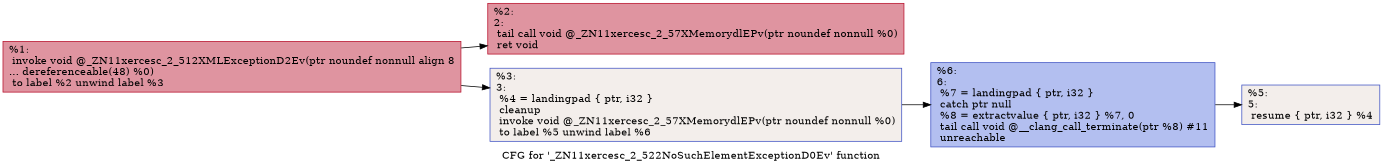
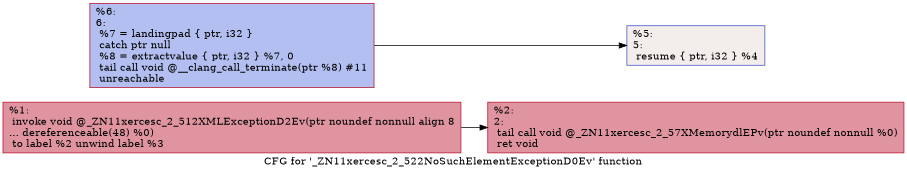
  digraph {
    label="CFG for '_ZN11xercesc_2_522NoSuchElementExceptionD0Ev' function"
    rankdir=LR
    node [color="#3d50c3ff" fillcolor="#b70d2870" shape=record style=filled]
    n1 [color="#b70d28ff" label="{%1:\l  invoke void @_ZN11xercesc_2_512XMLExceptionD2Ev(ptr noundef nonnull align 8\l... dereferenceable(48) %0)\l          to label %2 unwind label %3\l}"]
    n2 [color="#b70d28ff" label="{%2:\l2:                                                \l  tail call void @_ZN11xercesc_2_57XMemorydlEPv(ptr noundef nonnull %0)\l  ret void\l}"]
-   n3 [fillcolor="#e5d8d170" label="{%3:\l3:                                                \l  %4 = landingpad \{ ptr, i32 \}\l          cleanup\l  invoke void @_ZN11xercesc_2_57XMemorydlEPv(ptr noundef nonnull %0)\l          to label %5 unwind label %6\l}"]
-   n4 [fillcolor="#536edd70" label="{%6:\l6:                                                \l  %7 = landingpad \{ ptr, i32 \}\l          catch ptr null\l  %8 = extractvalue \{ ptr, i32 \} %7, 0\l  tail call void @__clang_call_terminate(ptr %8) #11\l  unreachable\l}"]
+   n4 [color="#b70d28ff" fillcolor="#536edd70" label="{%6:\l6:                                                \l  %7 = landingpad \{ ptr, i32 \}\l          catch ptr null\l  %8 = extractvalue \{ ptr, i32 \} %7, 0\l  tail call void @__clang_call_terminate(ptr %8) #11\l  unreachable\l}"]
    n5 [fillcolor="#e5d8d170" label="{%5:\l5:                                                \l  resume \{ ptr, i32 \} %4\l}"]
    n1 -> n2
-   n1 -> n3
-   n3 -> n4
    n4 -> n5
  }
